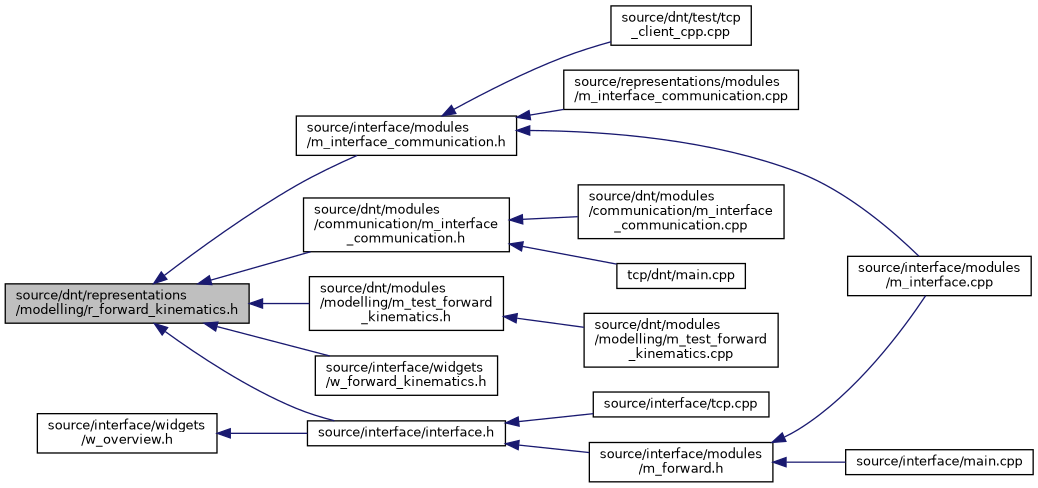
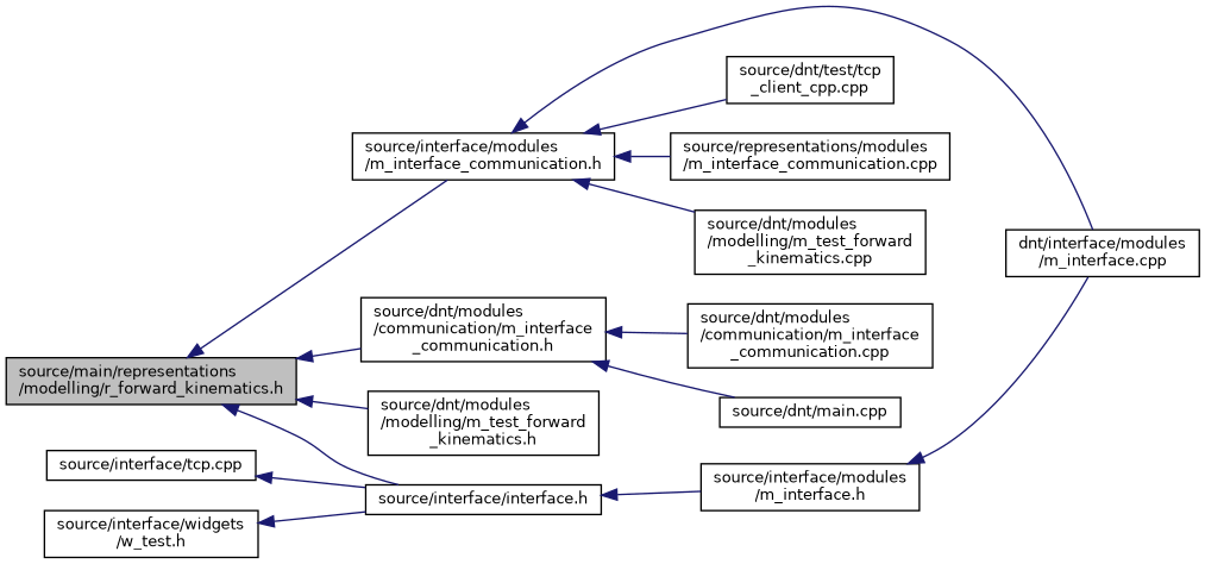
  digraph {
    rankdir=LR
    node [color=black fillcolor=white fontname=Helvetica fontsize=10 shape=record style=filled]
    edge [color=midnightblue dir=back fontname=Helvetica fontsize=10 labelfontname=Helvetica labelfontsize=10 style=solid]
-   n1 [fillcolor=grey75 fontcolor=black height=0.2 label="source/dnt/representations\l/modelling/r_forward_kinematics.h" width=0.4]
+   n1 [fillcolor=grey75 fontcolor=black height=0.2 label="source/main/representations\l/modelling/r_forward_kinematics.h" width=0.4]
    n2 [height=0.2 label="source/dnt/modules\l/communication/m_interface\l_communication.h" width=0.4]
    n3 [height=0.2 label="source/dnt/modules\l/modelling/m_test_forward\l_kinematics.h" width=0.4]
    n4 [height=0.2 label="source/interface/interface.h" width=0.4]
-   n5 [height=0.2 label="source/interface/widgets\l/w_forward_kinematics.h" width=0.4]
    n6 [height=0.2 label="source/interface/modules\l/m_interface_communication.h" width=0.4]
-   n7 [height=0.2 label="tcp/dnt/main.cpp" width=0.4]
+   n7 [height=0.2 label="source/dnt/main.cpp" width=0.4]
    n8 [height=0.2 label="source/dnt/modules\l/communication/m_interface\l_communication.cpp" width=0.4]
    n9 [height=0.2 label="source/dnt/modules\l/modelling/m_test_forward\l_kinematics.cpp" width=0.4]
-   n10 [height=0.2 label="source/interface/modules\l/m_forward.h" width=0.4]
+   n10 [height=0.2 label="source/interface/modules\l/m_interface.h" width=0.4]
    n11 [height=0.2 label="source/interface/tcp.cpp" width=0.4]
-   n12 [height=0.2 label="source/interface/main.cpp" width=0.4]
-   n13 [height=0.2 label="source/interface/modules\l/m_interface.cpp" width=0.4]
+   n13 [height=0.2 label="dnt/interface/modules\l/m_interface.cpp" width=0.4]
    n14 [height=0.2 label="source/dnt/test/tcp\l_client_cpp.cpp" width=0.4]
    n15 [height=0.2 label="source/representations/modules\l/m_interface_communication.cpp" width=0.4]
-   n16 [height=0.2 label="source/interface/widgets\l/w_overview.h" width=0.4]
+   n16 [height=0.2 label="source/interface/widgets\l/w_test.h" width=0.4]
    n1 -> n2
    n1 -> n3
    n1 -> n4
-   n1 -> n5
    n1 -> n6
    n2 -> n7
    n2 -> n8
-   n3 -> n9
+   n6 -> n9
    n4 -> n10
-   n4 -> n11
+   n11 -> n4
    n6 -> n13
    n6 -> n14
    n6 -> n15
-   n10 -> n12
    n10 -> n13
    n16 -> n4
  }
